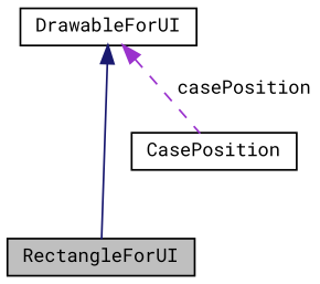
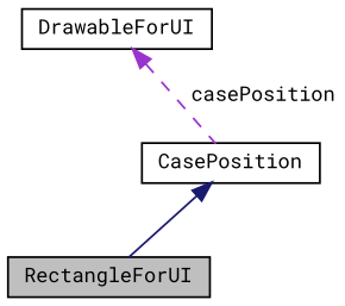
  digraph {
    fontname="Roboto Mono"
    node [color=black fillcolor=white fontname="Roboto Mono" fontsize=10 shape=record style=filled]
    edge [dir=back fontname="Roboto Mono" fontsize=10 labelfontname=Helvetica labelfontsize=10]
    n1 [fillcolor=grey75 fontcolor=black height=0.2 label=RectangleForUI width=0.4]
    n2 [height=0.2 label=DrawableForUI width=0.4]
    n3 [height=0.2 label=CasePosition width=0.4]
-   n2 -> n1 [color=midnightblue style=solid]
+   n3 -> n1 [color=midnightblue style=solid]
    n2 -> n3 [color=darkorchid3 label=" casePosition" style=dashed]
  }
